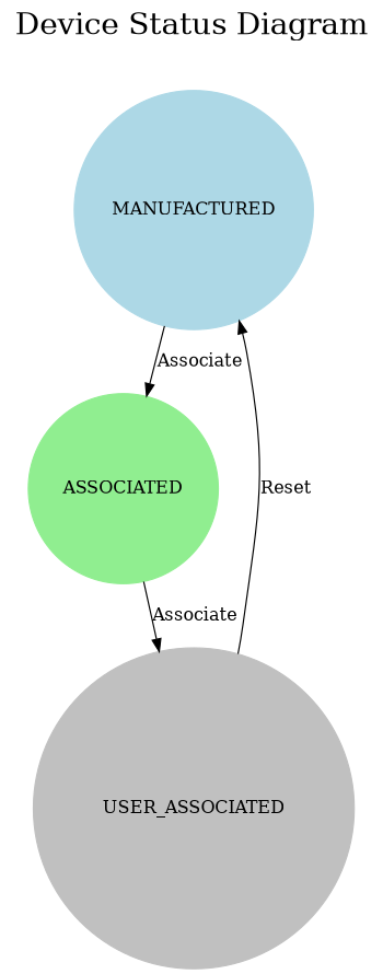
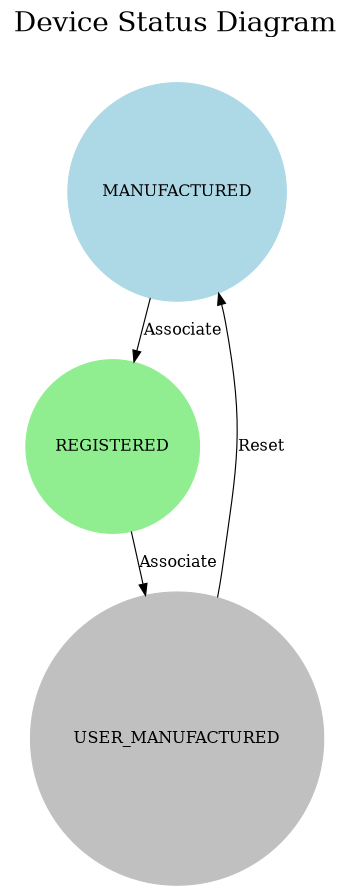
  digraph {
    fontsize=24
    label="Device Status Diagram"
    labelloc=t
    rankdir=TB
    node [shape=circle style=filled]
    MANUFACTURED [color=lightblue]
-   REGISTERED [color=lightgreen label=ASSOCIATED]
-   USER_ASSOCIATED [color=grey]
+   REGISTERED [color=lightgreen]
+   USER_ASSOCIATED [color=grey label=USER_MANUFACTURED]
    MANUFACTURED -> REGISTERED [label=Associate]
    REGISTERED -> USER_ASSOCIATED [label=Associate]
    USER_ASSOCIATED -> MANUFACTURED [label=Reset]
  }
